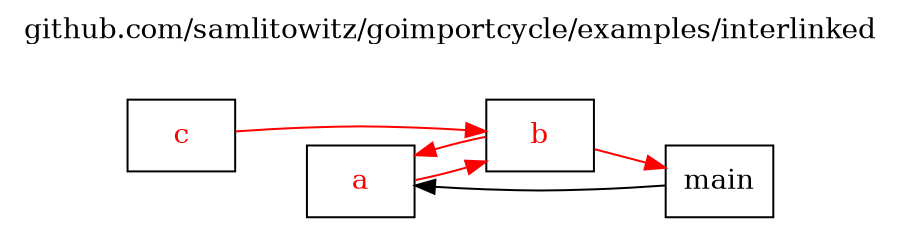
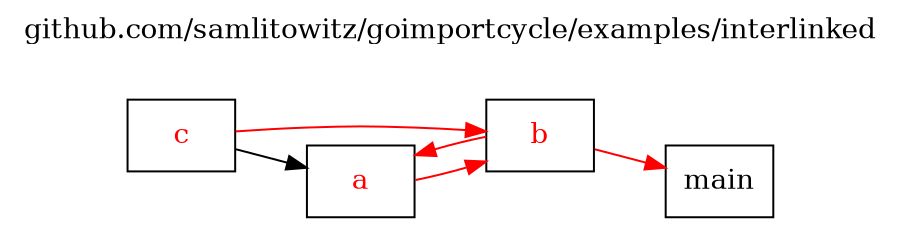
  digraph {
    label="github.com/samlitowitz/goimportcycle/examples/interlinked"
    labelloc=t
    rankdir=LR
    node [fillcolor="#ffffff" fontcolor="#ff0000" shape=rect style=filled]
    edge [color="#ff0000"]
    n1 [label=a]
    n2 [label=b]
    n3 [fontcolor="#000000" label=main]
    n4 [label=c]
    n1 -> n2
    n2 -> n1
    n2 -> n3
-   n3 -> n1 [color="#000000"]
+   n4 -> n1 [color="#000000"]
    n4 -> n2
  }
